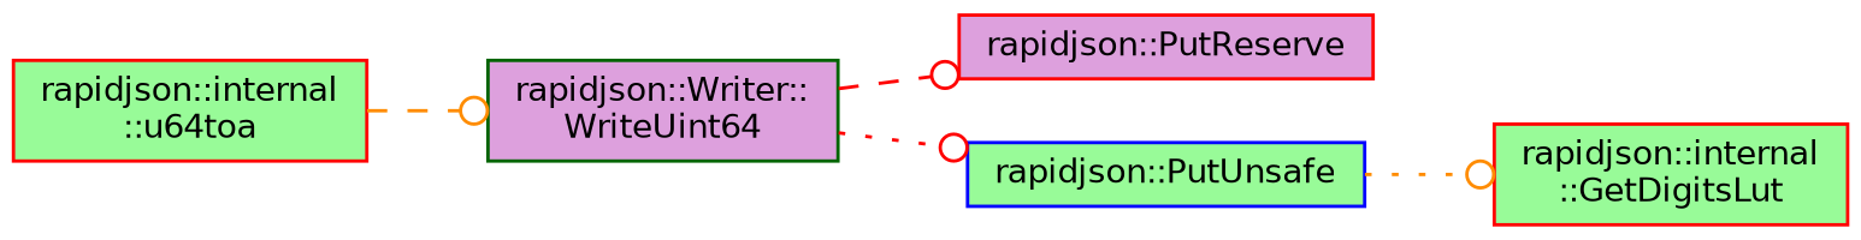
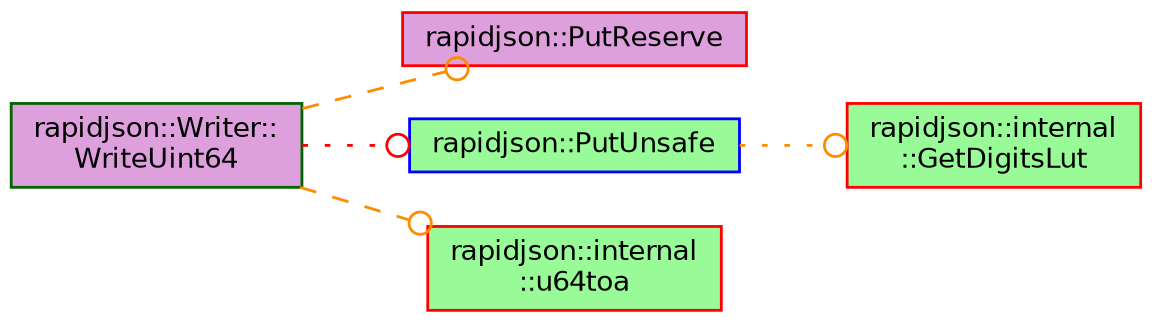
  digraph {
    rankdir=LR
    node [color=red fillcolor=palegreen fontname=Helvetica fontsize=10 shape=record style=filled]
    edge [arrowhead=odot color=red fontname=Helvetica fontsize=10 labelfontname=Helvetica labelfontsize=10 style=dashed]
    n1 [color=darkgreen fillcolor=plum fontcolor=black height=0.2 label="rapidjson::Writer::\lWriteUint64" width=0.4]
    n2 [fillcolor=plum height=0.2 label="rapidjson::PutReserve" width=0.4]
    n3 [color=blue height=0.2 label="rapidjson::PutUnsafe" width=0.4]
    n4 [height=0.2 label="rapidjson::internal\l::u64toa" width=0.4]
    n5 [height=0.2 label="rapidjson::internal\l::GetDigitsLut" width=0.4]
-   n1 -> n2
+   n1 -> n2 [color=darkorange]
    n1 -> n3 [style=dotted]
-   n4 -> n1 [color=darkorange]
+   n1 -> n4 [color=darkorange]
    n3 -> n5 [color=darkorange style=dotted]
  }
